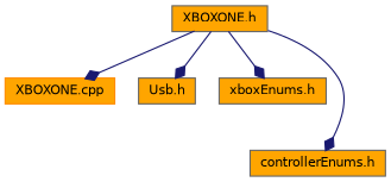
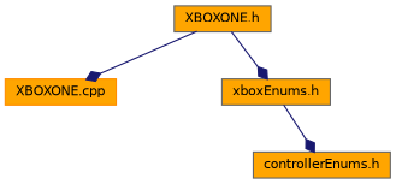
  digraph {
    node [color=gray40 fillcolor=orange fontname=Helvetica fontsize=10 shape=record style=filled]
    edge [arrowhead=diamond color=midnightblue fontname=Helvetica fontsize=10 labelfontname=Helvetica labelfontsize=10 style=solid]
    n1 [color=darkorange fontcolor=black height=0.2 label="XBOXONE.cpp" width=0.4]
    n2 [height=0.2 label="XBOXONE.h" width=0.4]
-   n3 [height=0.2 label="Usb.h" width=0.4]
    n4 [height=0.2 label="xboxEnums.h" width=0.4]
    n5 [height=0.2 label="controllerEnums.h" width=0.4]
    n2 -> n1
-   n2 -> n3
    n2 -> n4
-   n2 -> n5
+   n4 -> n5
  }
